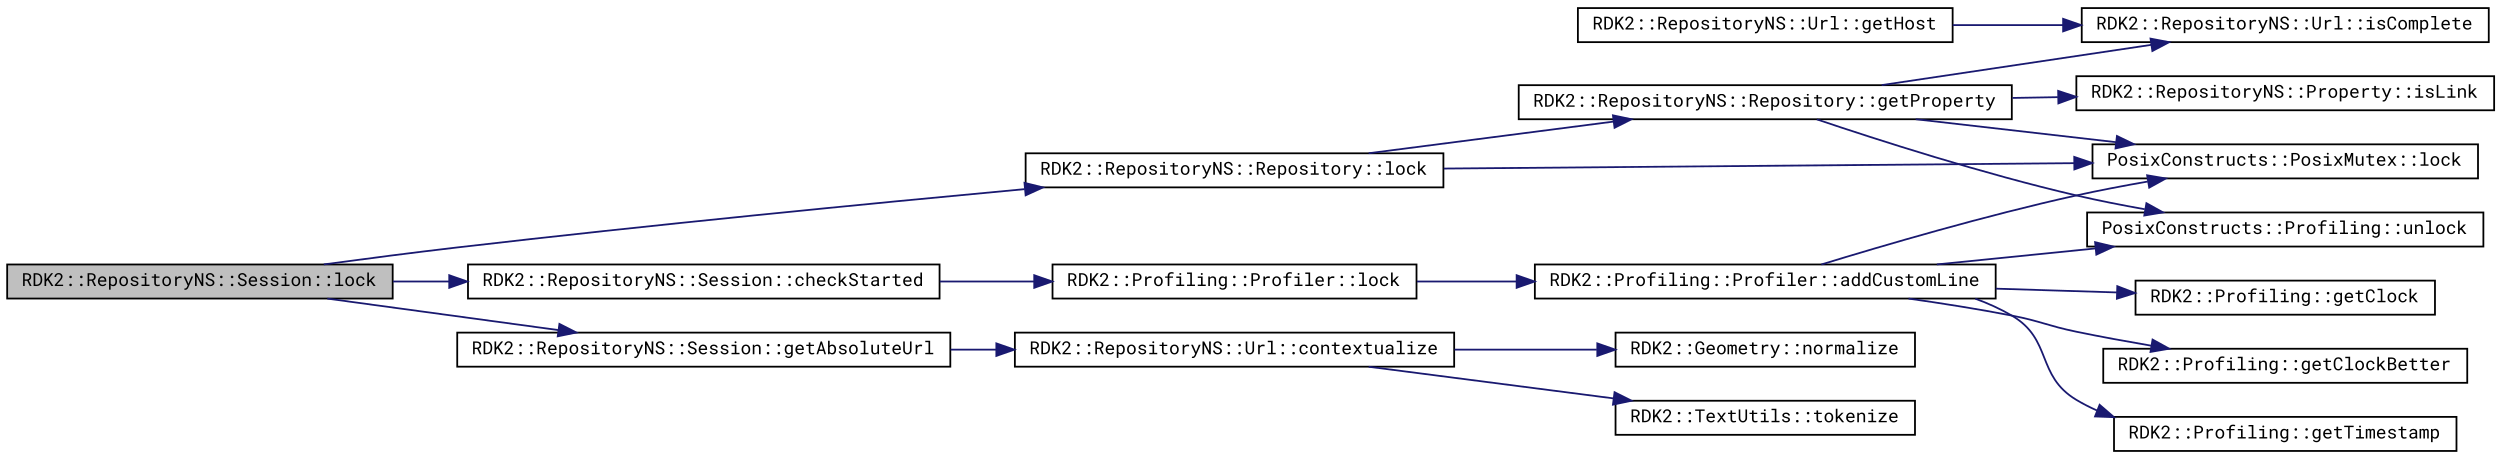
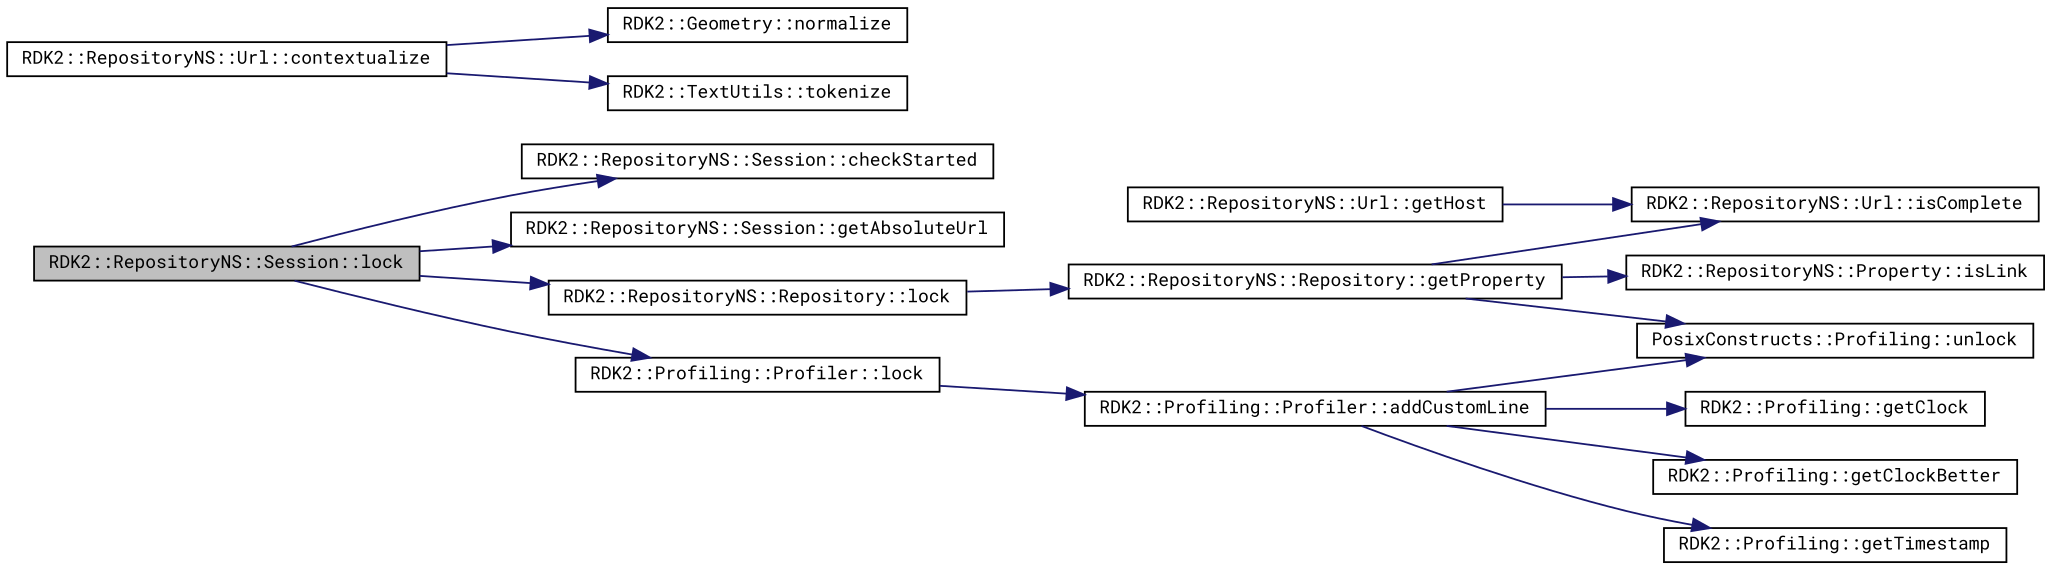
  digraph {
    fontname="Roboto Mono"
    rankdir=LR
    node [color=black fillcolor=white fontname="Roboto Mono" fontsize=10 shape=record style=filled]
    edge [color=midnightblue fontname="Roboto Mono" fontsize=10 labelfontname="FreeSans.ttf" labelfontsize=10 style=solid]
    n1 [fillcolor=grey75 fontcolor=black height=0.2 label="RDK2::RepositoryNS::Session::lock" width=0.4]
    n2 [height=0.2 label="RDK2::RepositoryNS::Session::checkStarted" width=0.4]
    n3 [height=0.2 label="RDK2::RepositoryNS::Session::getAbsoluteUrl" width=0.4]
    n4 [height=0.2 label="RDK2::RepositoryNS::Repository::lock" width=0.4]
    n5 [height=0.2 label="RDK2::Profiling::Profiler::lock" width=0.4]
    n6 [height=0.2 label="RDK2::RepositoryNS::Url::contextualize" width=0.4]
    n7 [height=0.2 label="RDK2::RepositoryNS::Repository::getProperty" width=0.4]
-   n8 [height=0.2 label="PosixConstructs::PosixMutex::lock" width=0.4]
    n9 [height=0.2 label="RDK2::Profiling::Profiler::addCustomLine" width=0.4]
    n10 [height=0.2 label="RDK2::Geometry::normalize" width=0.4]
    n11 [height=0.2 label="RDK2::TextUtils::tokenize" width=0.4]
    n12 [height=0.2 label="RDK2::RepositoryNS::Url::isComplete" width=0.4]
    n13 [height=0.2 label="RDK2::RepositoryNS::Property::isLink" width=0.4]
    n14 [height=0.2 label="PosixConstructs::Profiling::unlock" width=0.4]
    n15 [height=0.2 label="RDK2::RepositoryNS::Url::getHost" width=0.4]
    n16 [height=0.2 label="RDK2::Profiling::getClock" width=0.4]
    n17 [height=0.2 label="RDK2::Profiling::getClockBetter" width=0.4]
    n18 [height=0.2 label="RDK2::Profiling::getTimestamp" width=0.4]
    n1 -> n2
    n1 -> n3
    n1 -> n4
-   n2 -> n5
-   n3 -> n6
+   n1 -> n5
    n4 -> n7
-   n4 -> n8
    n5 -> n9
    n6 -> n10
    n6 -> n11
-   n7 -> n8
    n7 -> n12
    n7 -> n13
    n7 -> n14
-   n9 -> n8
    n9 -> n14
    n9 -> n16
    n9 -> n17
    n9 -> n18
    n15 -> n12
  }
